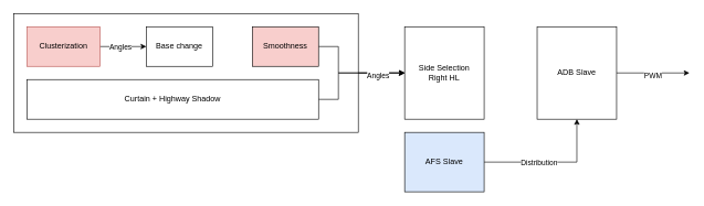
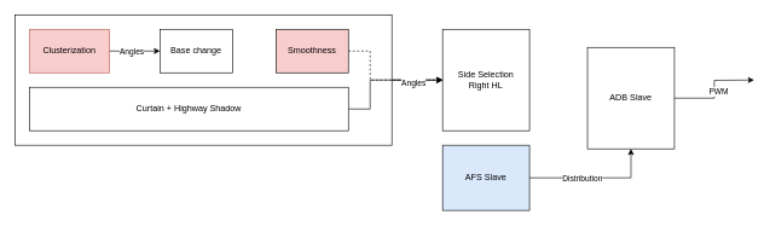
  <mxCell id="0" />
  <mxCell id="1" parent="0" />
  <mxCell id="2" value="" style="edgeStyle=orthogonalEdgeStyle;rounded=0;orthogonalLoop=1;jettySize=auto;html=1;" edge="1" parent="1" source="3" target="13"><mxGeometry relative="1" as="geometry" /></mxCell>
  <mxCell id="3" value="" style="rounded=0;whiteSpace=wrap;html=1;" vertex="1" parent="1"><mxGeometry x="20" y="20" width="520" height="180" as="geometry" /></mxCell>
  <mxCell id="4" value="" style="edgeStyle=orthogonalEdgeStyle;rounded=0;orthogonalLoop=1;jettySize=auto;html=1;" edge="1" parent="1" source="6" target="7"><mxGeometry relative="1" as="geometry" /></mxCell>
  <mxCell id="5" value="Angles" style="edgeLabel;html=1;align=center;verticalAlign=middle;resizable=0;points=[];" vertex="1" connectable="0" parent="4"><mxGeometry x="0.1" y="2" relative="1" as="geometry"><mxPoint x="-9" y="2" as="offset" /></mxGeometry></mxCell>
  <mxCell id="6" value="Clusterization" style="rounded=0;whiteSpace=wrap;html=1;fillColor=#f8cecc;strokeColor=#b85450;" vertex="1" parent="1"><mxGeometry x="40" y="40" width="110" height="60" as="geometry" /></mxCell>
  <mxCell id="7" value="Base change" style="rounded=0;whiteSpace=wrap;html=1;" vertex="1" parent="1"><mxGeometry x="220" y="40" width="100" height="60" as="geometry" /></mxCell>
- <mxCell id="8" value="" style="edgeStyle=orthogonalEdgeStyle;rounded=0;orthogonalLoop=1;jettySize=auto;html=1;" edge="1" parent="1" source="9" target="13"><mxGeometry relative="1" as="geometry"><Array as="points"><mxPoint x="510" y="70" /><mxPoint x="510" y="110" /></Array></mxGeometry></mxCell>
+ <mxCell id="8" value="" style="edgeStyle=orthogonalEdgeStyle;rounded=0;orthogonalLoop=1;jettySize=auto;html=1;dashed=1;" edge="1" parent="1" source="9" target="13"><mxGeometry relative="1" as="geometry"><Array as="points"><mxPoint x="510" y="70" /><mxPoint x="510" y="110" /></Array></mxGeometry></mxCell>
  <mxCell id="9" value="Smoothness" style="rounded=0;whiteSpace=wrap;html=1;fillColor=#f8cecc;" vertex="1" parent="1"><mxGeometry x="380" y="40" width="100" height="60" as="geometry" /></mxCell>
  <mxCell id="10" value="" style="edgeStyle=orthogonalEdgeStyle;rounded=0;orthogonalLoop=1;jettySize=auto;html=1;" edge="1" parent="1" source="12" target="13"><mxGeometry relative="1" as="geometry"><Array as="points"><mxPoint x="510" y="150" /><mxPoint x="510" y="110" /></Array></mxGeometry></mxCell>
  <mxCell id="11" value="Angles" style="edgeLabel;html=1;align=center;verticalAlign=middle;resizable=0;points=[];" vertex="1" connectable="0" parent="10"><mxGeometry x="0.512" y="-3" relative="1" as="geometry"><mxPoint as="offset" /></mxGeometry></mxCell>
  <mxCell id="12" value="Curtain + Highway Shadow" style="rounded=0;whiteSpace=wrap;html=1;" vertex="1" parent="1"><mxGeometry x="40" y="120" width="440" height="60" as="geometry" /></mxCell>
  <mxCell id="13" value="Side&amp;nbsp;&lt;span style=&quot;background-color: transparent; color: light-dark(rgb(0, 0, 0), rgb(255, 255, 255));&quot;&gt;Selection&lt;/span&gt;&lt;div&gt;Right HL&lt;span style=&quot;background-color: transparent; color: light-dark(rgb(0, 0, 0), rgb(255, 255, 255));&quot;&gt;&lt;/span&gt;&lt;/div&gt;" style="rounded=0;whiteSpace=wrap;html=1;" vertex="1" parent="1"><mxGeometry x="610" y="40" width="120" height="140" as="geometry" /></mxCell>
  <mxCell id="14" style="edgeStyle=orthogonalEdgeStyle;rounded=0;orthogonalLoop=1;jettySize=auto;html=1;" edge="1" parent="1" source="16"><mxGeometry relative="1" as="geometry"><mxPoint x="1040" y="110" as="targetPoint" /></mxGeometry></mxCell>
  <mxCell id="15" value="PWM" style="edgeLabel;html=1;align=center;verticalAlign=middle;resizable=0;points=[];" vertex="1" connectable="0" parent="14"><mxGeometry x="0.004" y="-3" relative="1" as="geometry"><mxPoint x="2" y="3" as="offset" /></mxGeometry></mxCell>
- <mxCell id="16" value="ADB Slave" style="rounded=0;whiteSpace=wrap;html=1;" vertex="1" parent="1"><mxGeometry x="810" y="40" width="120" height="140" as="geometry" /></mxCell>
+ <mxCell id="16" value="ADB Slave" style="rounded=0;whiteSpace=wrap;html=1;" vertex="1" parent="1"><mxGeometry x="810" y="65" width="120" height="140" as="geometry" /></mxCell>
  <mxCell id="17" style="edgeStyle=orthogonalEdgeStyle;rounded=0;orthogonalLoop=1;jettySize=auto;html=1;entryX=0.5;entryY=1;entryDx=0;entryDy=0;" edge="1" parent="1" source="19" target="16"><mxGeometry relative="1" as="geometry" /></mxCell>
  <mxCell id="18" value="Distribution" style="edgeLabel;html=1;align=center;verticalAlign=middle;resizable=0;points=[];" vertex="1" connectable="0" parent="17"><mxGeometry x="-0.2" relative="1" as="geometry"><mxPoint as="offset" /></mxGeometry></mxCell>
  <mxCell id="19" value="AFS Slave" style="rounded=0;whiteSpace=wrap;html=1;fillColor=#dae8fc;" vertex="1" parent="1"><mxGeometry x="610" y="200" width="120" height="90" as="geometry" /></mxCell>
